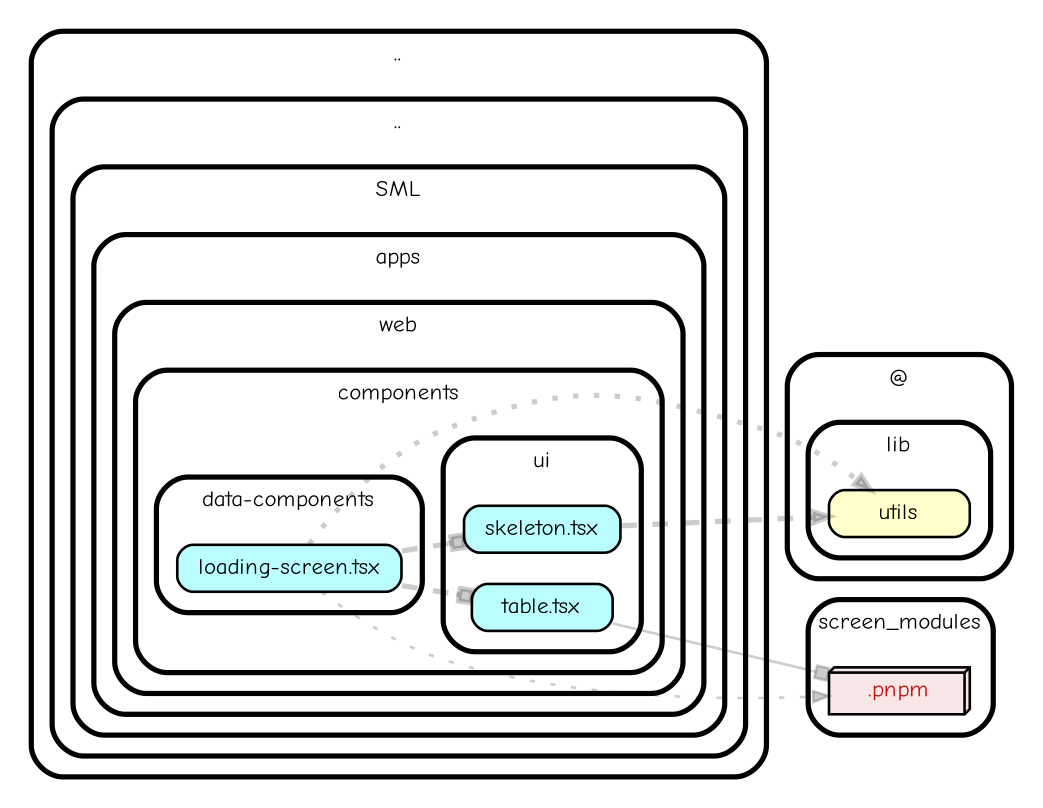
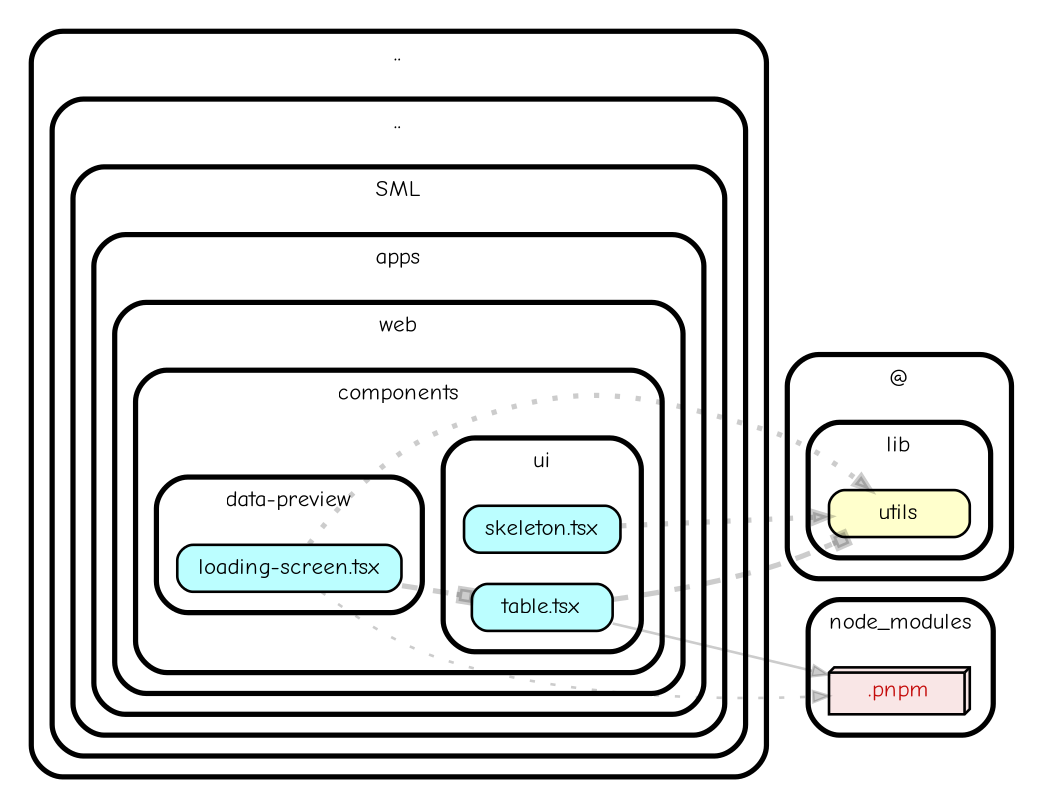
  strict digraph {
    compound=true
    fillcolor="#ffffff"
    fontname="Comic Neue"
    fontsize=9
    nodesep=0.16
    rankdir=LR
    ranksep=0.18
    splines=true
    style="rounded,bold,filled"
    node [color=black fillcolor="#bbfeff" fontcolor=black fontname="Comic Neue" fontsize=9 shape=box style="rounded, filled"]
    edge [arrowhead=normal arrowsize=0.6 color="#00000033" fontname="Comic Neue" fontsize=9 penwidth=2.0 style=dashed]
    n1 [height=0.2 label=<loading-screen.tsx>]
    n2 [height=0.2 label=<skeleton.tsx>]
    n3 [height=0.2 label=<table.tsx>]
    n4 [fillcolor="#ffffcc" height=0.2 label=<utils>]
    n5 [fillcolor="#c40b0a1a" fontcolor="#c40b0a" height=0.2 label=<.pnpm> shape=box3d]
    subgraph cluster_1 {
      label=".."
      subgraph cluster_2 {
        label=".."
        subgraph cluster_3 {
          label=SML
          subgraph cluster_4 {
            label=apps
            subgraph cluster_5 {
              label=web
              subgraph cluster_6 {
                label=components
                subgraph cluster_7 {
-                 label="data-components"
+                 label="data-preview"
                  n1
                }
                subgraph cluster_8 {
                  label=ui
                  n2
                  n3
                }
              }
            }
          }
        }
      }
    }
    subgraph cluster_9 {
      label="@"
      subgraph cluster_10 {
        label=lib
        n4
      }
    }
    subgraph cluster_11 {
-     label=screen_modules
+     label=node_modules
      n5
    }
-   n1 -> n2 [arrowhead=box]
    n1 -> n3 [arrowhead=box]
    n1 -> n4 [style=dotted]
    n1 -> n5 [penwidth=1.0 style=dotted]
-   n2 -> n4
-   n3 -> n5 [arrowhead=box penwidth=1.0 style=solid]
+   n2 -> n4 [style=dotted]
+   n3 -> n4 [arrowhead=box]
+   n3 -> n5 [penwidth=1.0 style=solid]
  }
